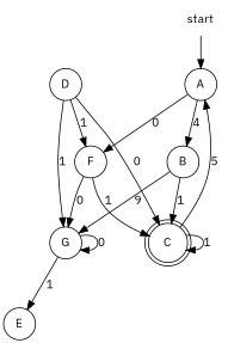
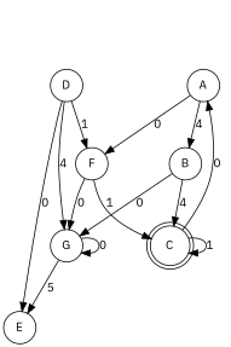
  digraph {
    fontname="IBM Plex Sans"
    node [fontname="IBM Plex Sans" shape=circle]
    edge [fontname="IBM Plex Sans"]
-   start [shape=none]
    A
    B
    F
    C [shape=doublecircle]
    G
    E
    D
-   start -> A
    A -> B [label=4]
    A -> F [label=0]
-   B -> C [label=1]
-   B -> G [label=9]
+   B -> C [label=4]
+   B -> G [label=0]
    F -> C [label=1]
    F -> G [label=0]
-   C -> A [label=5]
+   C -> A [label=0]
    C -> C [label=1]
    G -> G [label=0]
-   G -> E [label=1]
+   G -> E [label=5]
    D -> F [label=1]
-   D -> C [label=0]
-   D -> G [label=1]
+   D -> E [label=0]
+   D -> G [label=4]
  }
